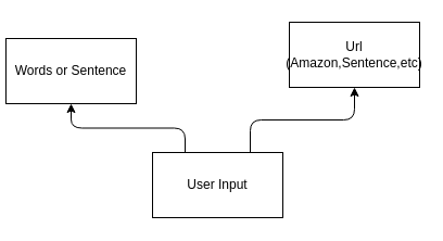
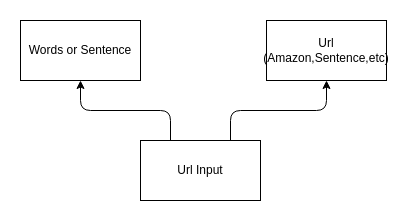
  <mxCell id="0" />
  <mxCell id="1" parent="0" />
  <mxCell id="2" style="edgeStyle=orthogonalEdgeStyle;html=1;exitX=0.25;exitY=0;exitDx=0;exitDy=0;" edge="1" parent="1" source="4" target="5"><mxGeometry relative="1" as="geometry" /></mxCell>
  <mxCell id="3" style="edgeStyle=orthogonalEdgeStyle;html=1;exitX=0.75;exitY=0;exitDx=0;exitDy=0;entryX=0.5;entryY=1;entryDx=0;entryDy=0;" edge="1" parent="1" source="4" target="6"><mxGeometry relative="1" as="geometry" /></mxCell>
- <mxCell id="4" value="User Input" style="rounded=0;whiteSpace=wrap;html=1;" vertex="1" parent="1"><mxGeometry x="140" y="140" width="120" height="60" as="geometry" /></mxCell>
- <mxCell id="5" value="Words or Sentence" style="rounded=0;whiteSpace=wrap;html=1;" vertex="1" parent="1"><mxGeometry x="5" y="35" width="120" height="60" as="geometry" /></mxCell>
+ <mxCell id="4" value="Url Input" style="rounded=0;whiteSpace=wrap;html=1;" vertex="1" parent="1"><mxGeometry x="140" y="140" width="120" height="60" as="geometry" /></mxCell>
+ <mxCell id="5" value="Words or Sentence" style="rounded=0;whiteSpace=wrap;html=1;" vertex="1" parent="1"><mxGeometry x="20" y="20" width="120" height="60" as="geometry" /></mxCell>
  <mxCell id="6" value="Url (Amazon,Sentence,etc)" style="rounded=0;whiteSpace=wrap;html=1;" vertex="1" parent="1"><mxGeometry x="266" y="20" width="120" height="60" as="geometry" /></mxCell>
